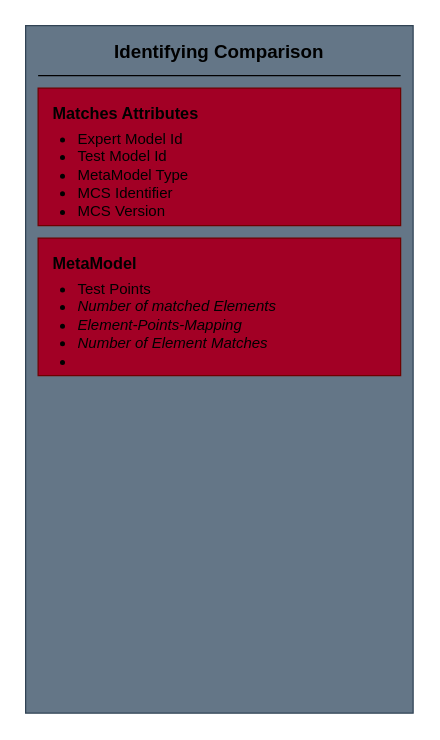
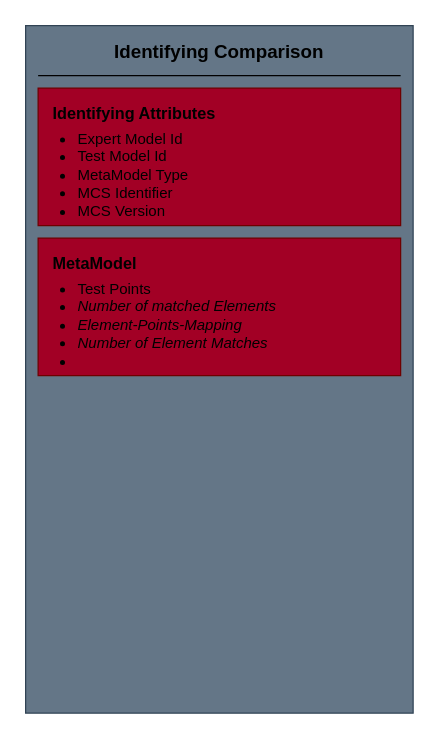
  <mxCell id="0" />
  <mxCell id="1" parent="0" />
  <mxCell id="2" value="" style="rounded=0;whiteSpace=wrap;html=1;fillColor=#647687;strokeColor=#314354;fontColor=#ffffff;" vertex="1" parent="1"><mxGeometry x="20" y="20" width="310" height="550" as="geometry" /></mxCell>
  <mxCell id="3" value="&lt;font size=&quot;1&quot;&gt;&lt;b style=&quot;font-size: 15px&quot;&gt;Identifying Comparison&lt;/b&gt;&lt;/font&gt;" style="text;html=1;strokeColor=none;fillColor=none;align=center;verticalAlign=middle;whiteSpace=wrap;rounded=0;" vertex="1" parent="1"><mxGeometry x="30" y="30" width="290" height="20" as="geometry" /></mxCell>
  <mxCell id="4" value="" style="endArrow=none;html=1;" edge="1" parent="1"><mxGeometry width="50" height="50" relative="1" as="geometry"><mxPoint x="30" y="60" as="sourcePoint" /><mxPoint x="320" y="60" as="targetPoint" /></mxGeometry></mxCell>
  <mxCell id="5" value="" style="rounded=0;whiteSpace=wrap;html=1;fillColor=#a20025;strokeColor=#6F0000;fontColor=#ffffff;" vertex="1" parent="1"><mxGeometry x="30" y="70" width="290" height="110" as="geometry" /></mxCell>
  <mxCell id="6" value="&lt;ul&gt;&lt;li&gt;Expert Model Id&lt;/li&gt;&lt;li&gt;Test Model Id&lt;/li&gt;&lt;li&gt;MetaModel Type&lt;/li&gt;&lt;li&gt;MCS Identifier&lt;/li&gt;&lt;li&gt;MCS Version&lt;/li&gt;&lt;/ul&gt;" style="text;html=1;strokeColor=none;fillColor=none;align=left;verticalAlign=top;whiteSpace=wrap;rounded=0;" vertex="1" parent="1"><mxGeometry x="20" y="85" width="310" height="80" as="geometry" /></mxCell>
- <mxCell id="7" value="&lt;font style=&quot;font-size: 13px&quot;&gt;&lt;b&gt;Matches Attributes&lt;/b&gt;&lt;/font&gt;" style="text;html=1;strokeColor=none;fillColor=none;align=left;verticalAlign=middle;whiteSpace=wrap;rounded=0;" vertex="1" parent="1"><mxGeometry x="40" y="80" width="280" height="20" as="geometry" /></mxCell>
+ <mxCell id="7" value="&lt;font style=&quot;font-size: 13px&quot;&gt;&lt;b&gt;Identifying Attributes&lt;/b&gt;&lt;/font&gt;" style="text;html=1;strokeColor=none;fillColor=none;align=left;verticalAlign=middle;whiteSpace=wrap;rounded=0;" vertex="1" parent="1"><mxGeometry x="40" y="80" width="280" height="20" as="geometry" /></mxCell>
  <mxCell id="8" value="" style="rounded=0;whiteSpace=wrap;html=1;fillColor=#a20025;strokeColor=#6F0000;fontColor=#ffffff;" vertex="1" parent="1"><mxGeometry x="30" y="190" width="290" height="110" as="geometry" /></mxCell>
  <mxCell id="9" value="&lt;ul&gt;&lt;li&gt;Test Points&lt;/li&gt;&lt;li&gt;&lt;i&gt;Number of matched Elements&lt;/i&gt;&lt;/li&gt;&lt;li&gt;&lt;i&gt;Element-Points-Mapping&lt;/i&gt;&lt;/li&gt;&lt;li&gt;&lt;i&gt;Number of Element Matches&lt;/i&gt;&lt;/li&gt;&lt;li&gt;&lt;i&gt;&lt;br&gt;&lt;/i&gt;&lt;/li&gt;&lt;/ul&gt;" style="text;html=1;strokeColor=none;fillColor=none;align=left;verticalAlign=top;whiteSpace=wrap;rounded=0;" vertex="1" parent="1"><mxGeometry x="20" y="205" width="310" height="80" as="geometry" /></mxCell>
  <mxCell id="10" value="&lt;span style=&quot;font-size: 13px&quot;&gt;&lt;b&gt;MetaModel&lt;br&gt;&lt;/b&gt;&lt;/span&gt;" style="text;html=1;strokeColor=none;fillColor=none;align=left;verticalAlign=middle;whiteSpace=wrap;rounded=0;" vertex="1" parent="1"><mxGeometry x="40" y="200" width="280" height="20" as="geometry" /></mxCell>
